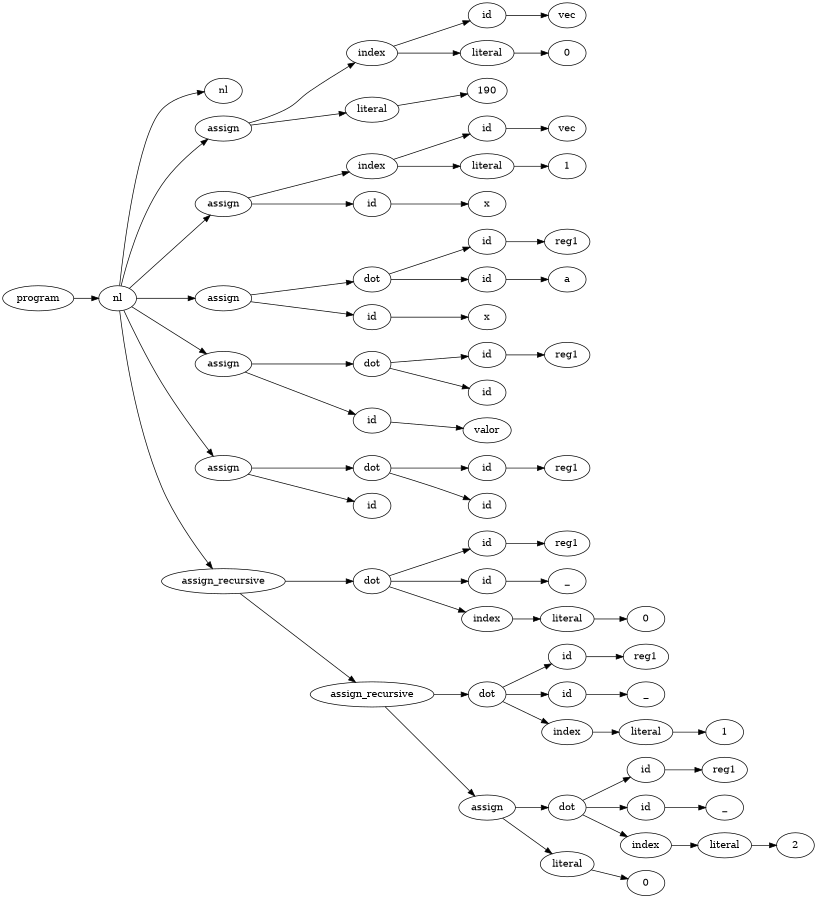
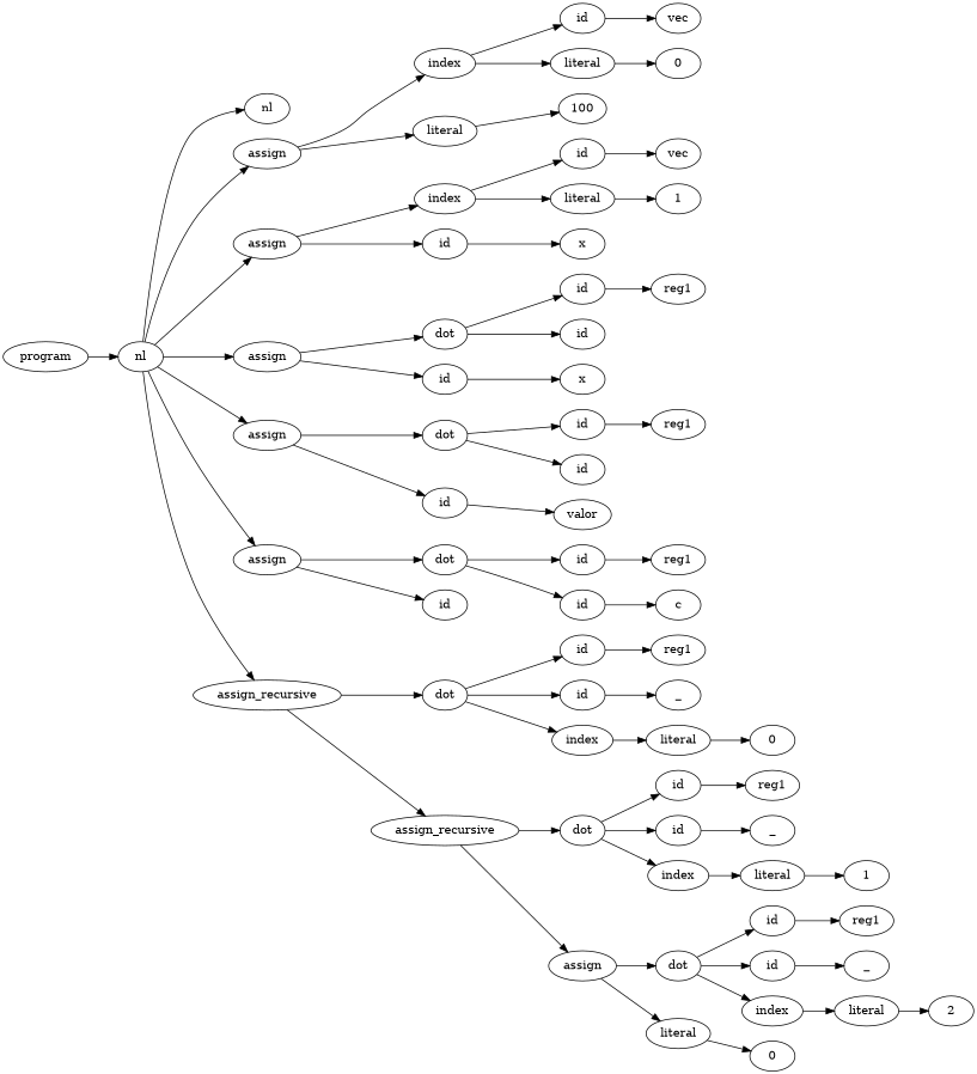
  digraph {
    rankdir=LR
    n1 [label=program]
    n2 [label=nl]
    n3 [label=nl]
    n4 [label=assign]
    n5 [label=assign]
    n6 [label=assign]
    n7 [label=assign]
    n8 [label=assign]
    n9 [label=assign_recursive]
    n10 [label=index]
    n11 [label=literal]
    n12 [label=index]
    n13 [label=id]
    n14 [label=dot]
    n15 [label=id]
    n16 [label=dot]
    n17 [label=id]
    n18 [label=dot]
    n19 [label=id]
    n20 [label=dot]
    n21 [label=assign_recursive]
    n22 [label=id]
    n23 [label=literal]
-   n24 [label=190]
+   n24 [label=100]
    n25 [label=vec]
    n26 [label=0]
    n27 [label=id]
    n28 [label=literal]
    n29 [label=x]
    n30 [label=vec]
    n31 [label=1]
    n32 [label=id]
    n33 [label=id]
    n34 [label=x]
    n35 [label=reg1]
-   n36 [label=a]
    n37 [label=id]
    n38 [label=id]
    n39 [label=valor]
    n40 [label=reg1]
    n41 [label=id]
    n42 [label=id]
    n43 [label=reg1]
+   n44 [label=c]
    n45 [label=id]
    n46 [label=id]
    n47 [label=index]
    n48 [label=dot]
    n49 [label=assign]
    n50 [label=reg1]
    n51 [label=_]
    n52 [label=literal]
    n53 [label=0]
    n54 [label=id]
    n55 [label=id]
    n56 [label=index]
    n57 [label=dot]
    n58 [label=literal]
    n59 [label=reg1]
    n60 [label=_]
    n61 [label=literal]
    n62 [label=1]
    n63 [label=id]
    n64 [label=id]
    n65 [label=index]
    n66 [label=0]
    n67 [label=reg1]
    n68 [label=_]
    n69 [label=literal]
    n70 [label=2]
    n1 -> n2
    n2 -> n3
    n2 -> n4
    n2 -> n5
    n2 -> n6
    n2 -> n7
    n2 -> n8
    n2 -> n9
    n4 -> n10
    n4 -> n11
    n5 -> n12
    n5 -> n13
    n6 -> n14
    n6 -> n15
    n7 -> n16
    n7 -> n17
    n8 -> n18
    n8 -> n19
    n9 -> n20
    n9 -> n21
    n10 -> n22
    n10 -> n23
    n11 -> n24
    n12 -> n27
    n12 -> n28
    n13 -> n29
    n14 -> n32
    n14 -> n33
    n15 -> n34
    n16 -> n37
    n16 -> n38
    n17 -> n39
    n18 -> n41
    n18 -> n42
    n20 -> n45
    n20 -> n46
    n20 -> n47
    n21 -> n48
    n21 -> n49
    n22 -> n25
    n23 -> n26
    n27 -> n30
    n28 -> n31
    n32 -> n35
-   n33 -> n36
    n37 -> n40
    n41 -> n43
+   n42 -> n44
    n45 -> n50
    n46 -> n51
    n47 -> n52
    n48 -> n54
    n48 -> n55
    n48 -> n56
    n49 -> n57
    n49 -> n58
    n52 -> n53
    n54 -> n59
    n55 -> n60
    n56 -> n61
    n57 -> n63
    n57 -> n64
    n57 -> n65
    n58 -> n66
    n61 -> n62
    n63 -> n67
    n64 -> n68
    n65 -> n69
    n69 -> n70
  }
